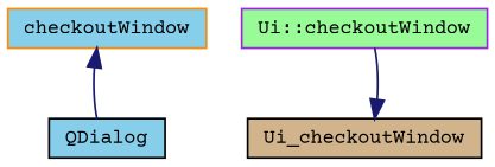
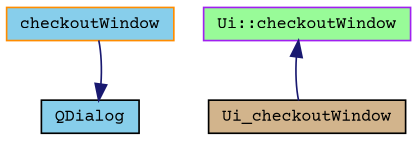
  digraph {
    fontname="Courier Prime"
    node [color=black fillcolor=skyblue fontname="Courier Prime" fontsize=10 shape=record style=filled]
    edge [color=midnightblue dir=back fontname="Courier Prime" fontsize=10 labelfontname=Helvetica labelfontsize=10 style=solid]
    n1 [color=darkorange fontcolor=black height=0.2 label=checkoutWindow width=0.4]
    n2 [height=0.2 label=QDialog width=0.4]
    n3 [color=purple fillcolor=palegreen height=0.2 label="Ui::checkoutWindow" width=0.4]
    n4 [fillcolor=tan height=0.2 label=Ui_checkoutWindow width=0.4]
-   n1 -> n2
-   n4 -> n3
+   n2 -> n1
+   n3 -> n4
  }
